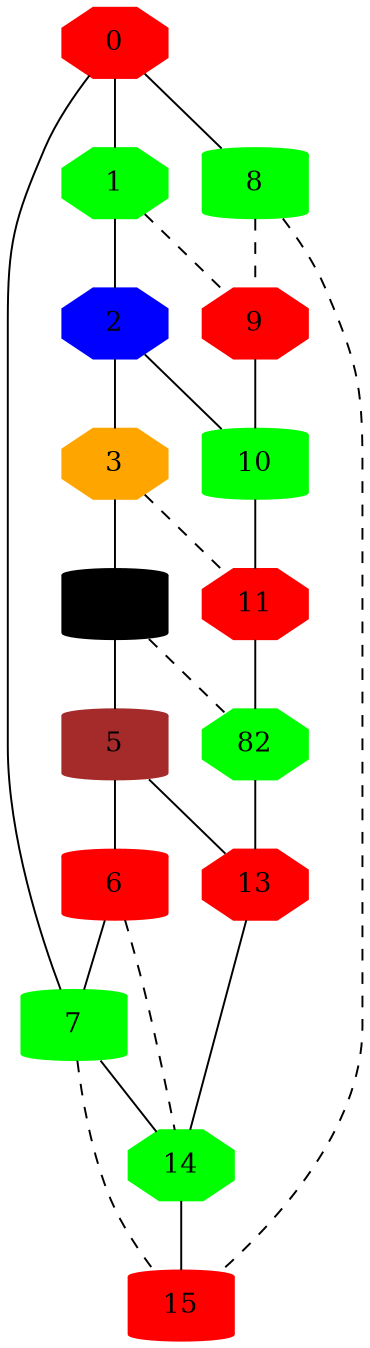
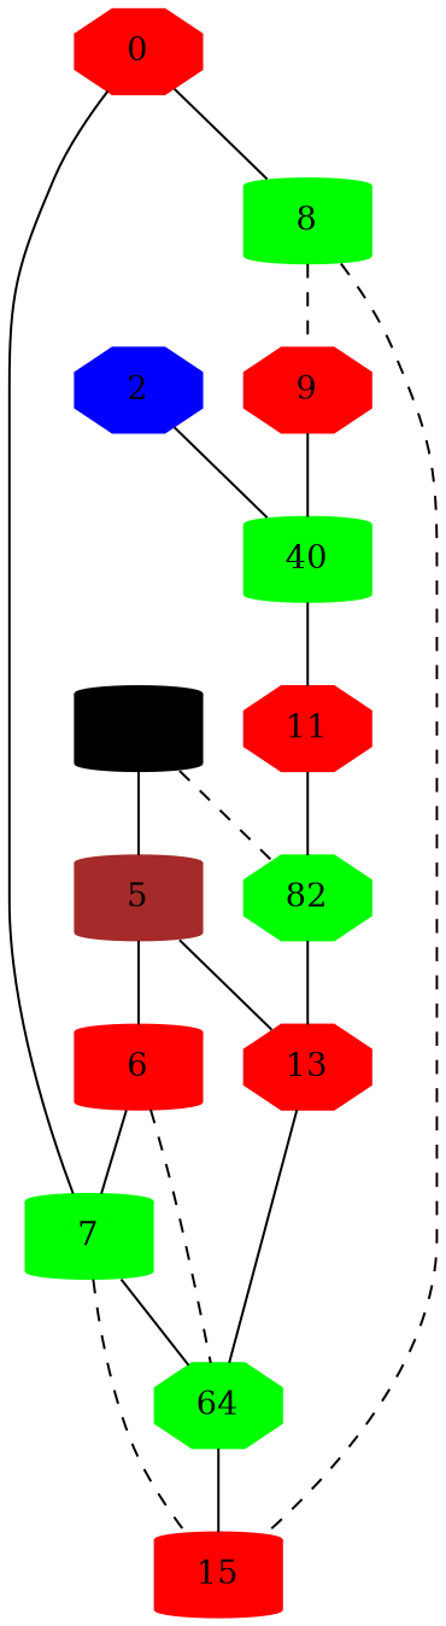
  graph {
    fontname="DejaVu Serif"
    node [color=green fontname="DejaVu Serif" shape=octagon style=filled]
    edge [fontname="DejaVu Serif" style=solid]
-   1
    0 [color=red]
    7 [shape=cylinder]
    8 [shape=cylinder]
    2 [color=blue]
    9 [color=red]
    15 [color=red shape=cylinder]
-   14
-   3 [color=orange]
-   10 [shape=cylinder]
+   14 [label=64]
+   10 [shape=cylinder label=40]
    4 [color=black shape=cylinder]
    11 [color=red]
    5 [color=brown shape=cylinder]
    n14 [label=82]
    6 [color=red shape=cylinder]
    13 [color=red]
-   1 -- 2
-   1 -- 9 [style=dashed]
-   0 -- 1
    0 -- 7
    0 -- 8
    7 -- 15 [style=dashed]
    7 -- 14
    8 -- 9 [style=dashed]
    8 -- 15 [style=dashed]
-   2 -- 3
    2 -- 10
    9 -- 10
    14 -- 15
-   3 -- 4
-   3 -- 11 [style=dashed]
    10 -- 11
    4 -- 5
    4 -- n14 [style=dashed]
    11 -- n14
    5 -- 6
    5 -- 13
    n14 -- 13
    6 -- 7
    6 -- 14 [style=dashed]
    13 -- 14
  }
